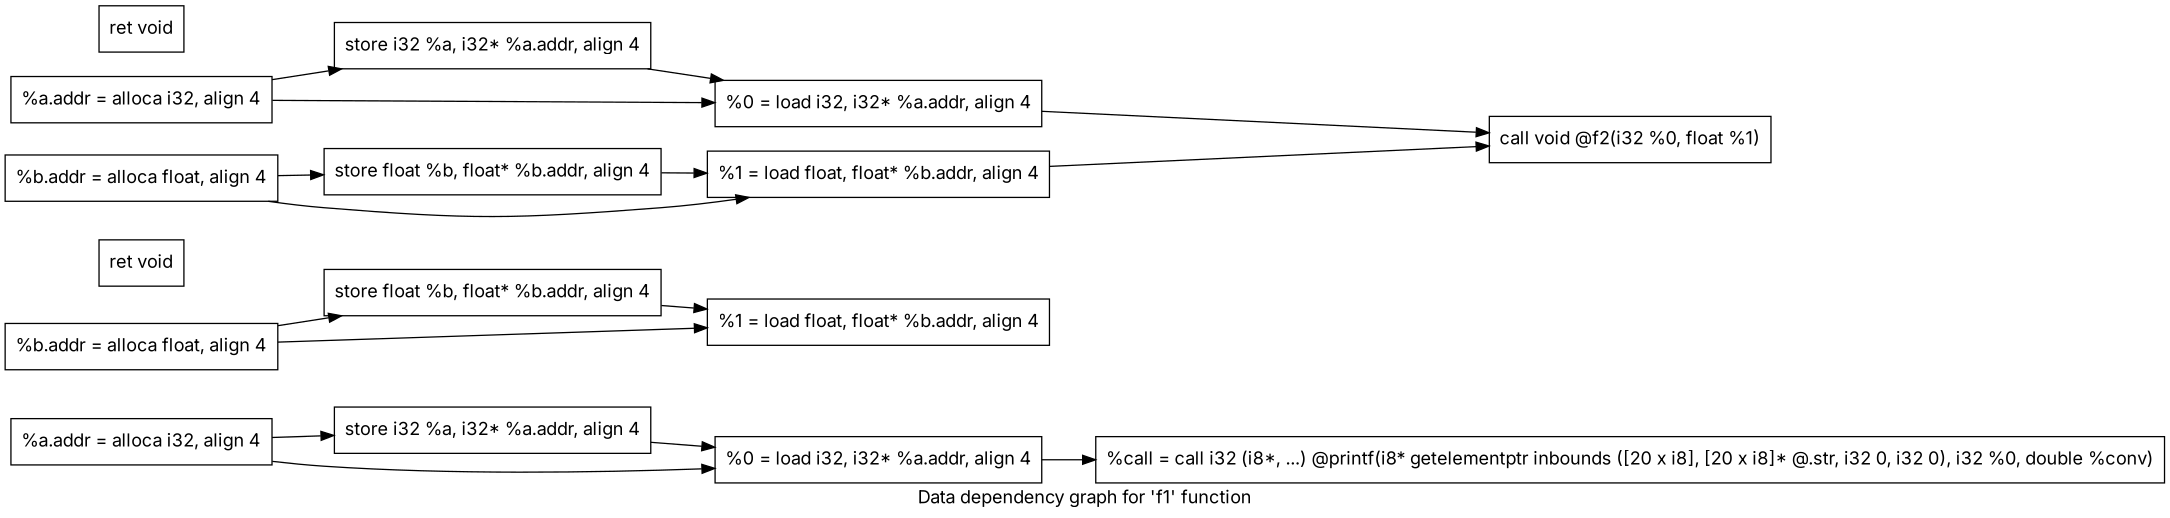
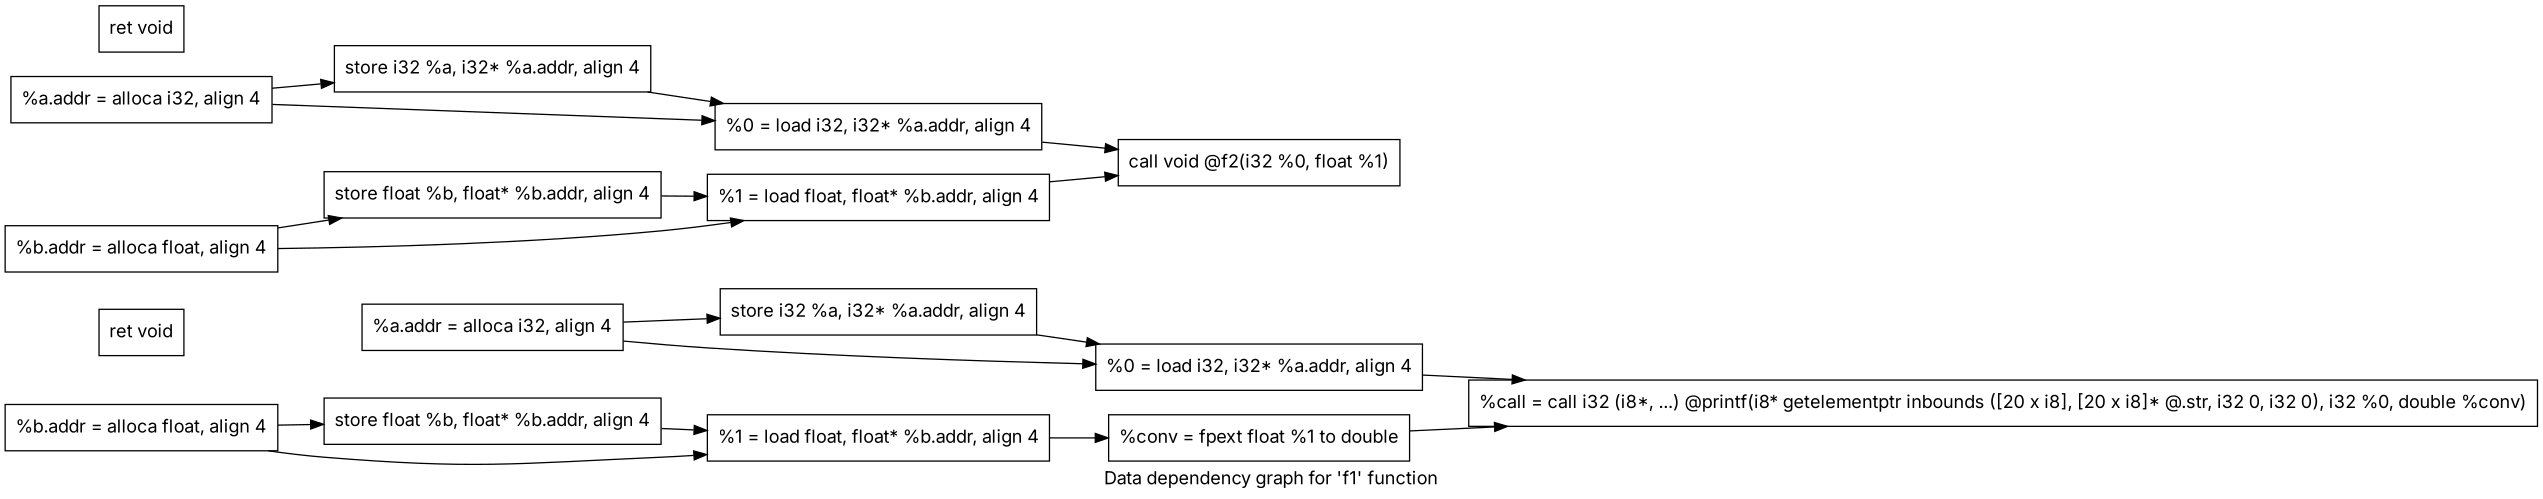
  digraph {
    label="Data dependency graph for 'f1' function"
    rankdir=LR
    fontname=Inter
    node [shape=record fontname=Inter]
    edge [fontname=Inter]
    n1 [label="{  %a.addr = alloca i32, align 4}"]
    n2 [label="{  store i32 %a, i32* %a.addr, align 4}"]
    n3 [label="{  %0 = load i32, i32* %a.addr, align 4}"]
    n4 [label="{  %call = call i32 (i8*, ...) @printf(i8* getelementptr inbounds ([20 x i8], [20 x i8]* @.str, i32 0, i32 0), i32 %0, double %conv)}"]
    n5 [label="{  %b.addr = alloca float, align 4}"]
    n6 [label="{  store float %b, float* %b.addr, align 4}"]
    n7 [label="{  %1 = load float, float* %b.addr, align 4}"]
+   n8 [label="{  %conv = fpext float %1 to double}"]
    n9 [label="{  ret void}"]
    n10 [label="{  %a.addr = alloca i32, align 4}"]
    n11 [label="{  store i32 %a, i32* %a.addr, align 4}"]
    n12 [label="{  %0 = load i32, i32* %a.addr, align 4}"]
    n13 [label="{  call void @f2(i32 %0, float %1)}"]
    n14 [label="{  %b.addr = alloca float, align 4}"]
    n15 [label="{  store float %b, float* %b.addr, align 4}"]
    n16 [label="{  %1 = load float, float* %b.addr, align 4}"]
    n17 [label="{  ret void}"]
    n1 -> n2
    n1 -> n3
    n2 -> n3
    n3 -> n4
    n5 -> n6
    n5 -> n7
    n6 -> n7
+   n7 -> n8
+   n8 -> n4
    n10 -> n11
    n10 -> n12
    n11 -> n12
    n12 -> n13
    n14 -> n15
    n14 -> n16
    n15 -> n16
    n16 -> n13
  }
